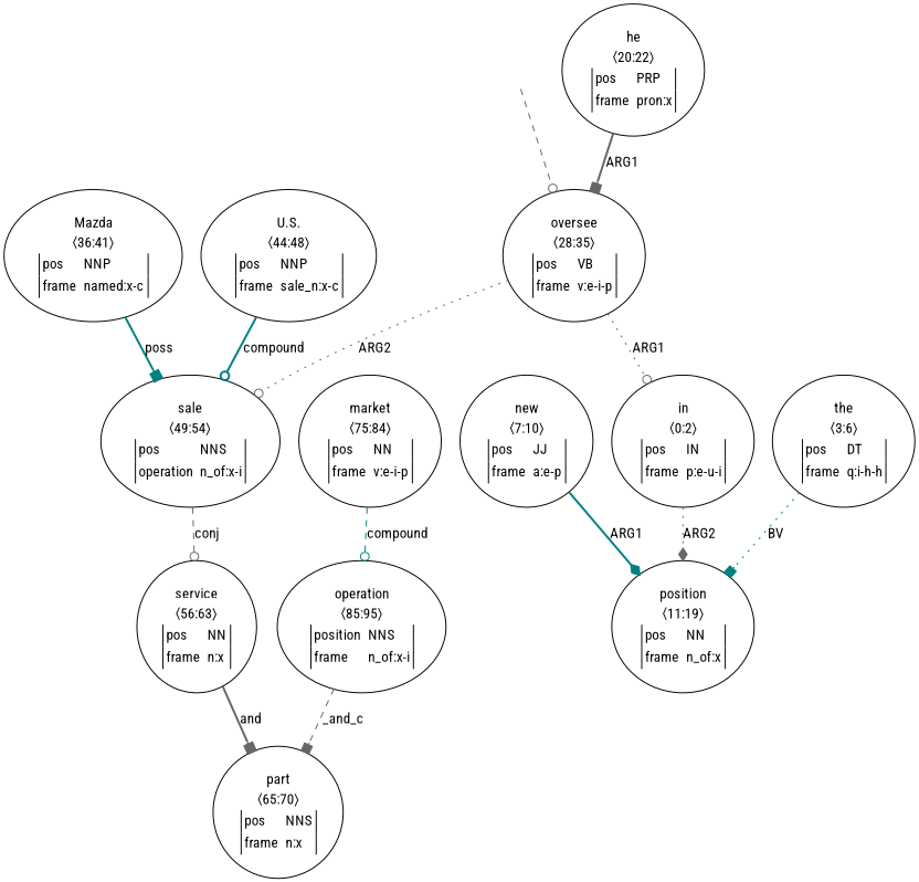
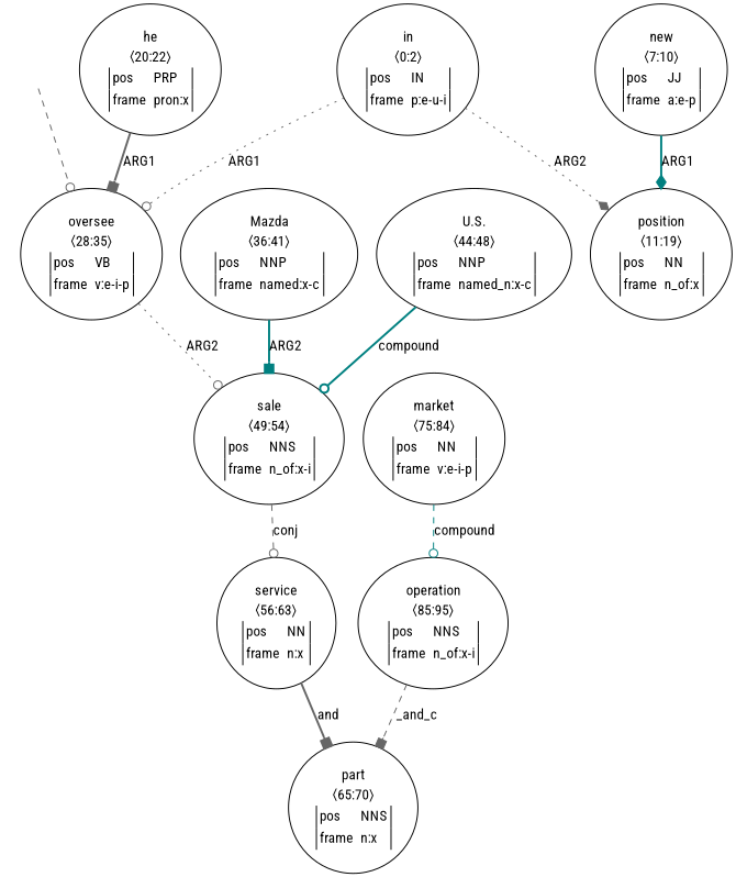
  digraph {
    fontname="Roboto Condensed"
    node [fontname="Roboto Condensed"]
    edge [arrowhead=odot color=gray40 fontname="Roboto Condensed" style=bold]
    top [style=invis]
    n2 [label=<<table align="center" border="0" cellspacing="0"><tr><td colspan="2">oversee</td></tr><tr><td colspan="2">〈28:35〉</td></tr><tr><td sides="l" border="1" align="left">pos</td><td sides="r" border="1" align="left">VB</td></tr><tr><td sides="l" border="1" align="left">frame</td><td sides="r" border="1" align="left">v:e-i-p</td></tr></table>>]
-   n3 [label=<<table align="center" border="0" cellspacing="0"><tr><td colspan="2">sale</td></tr><tr><td colspan="2">〈49:54〉</td></tr><tr><td sides="l" border="1" align="left">pos</td><td sides="r" border="1" align="left">NNS</td></tr><tr><td sides="l" border="1" align="left">operation</td><td sides="r" border="1" align="left">n_of:x-i</td></tr></table>>]
+   n3 [label=<<table align="center" border="0" cellspacing="0"><tr><td colspan="2">sale</td></tr><tr><td colspan="2">〈49:54〉</td></tr><tr><td sides="l" border="1" align="left">pos</td><td sides="r" border="1" align="left">NNS</td></tr><tr><td sides="l" border="1" align="left">frame</td><td sides="r" border="1" align="left">n_of:x-i</td></tr></table>>]
    n4 [label=<<table align="center" border="0" cellspacing="0"><tr><td colspan="2">he</td></tr><tr><td colspan="2">〈20:22〉</td></tr><tr><td sides="l" border="1" align="left">pos</td><td sides="r" border="1" align="left">PRP</td></tr><tr><td sides="l" border="1" align="left">frame</td><td sides="r" border="1" align="left">pron:x</td></tr></table>>]
    n5 [label=<<table align="center" border="0" cellspacing="0"><tr><td colspan="2">service</td></tr><tr><td colspan="2">〈56:63〉</td></tr><tr><td sides="l" border="1" align="left">pos</td><td sides="r" border="1" align="left">NN</td></tr><tr><td sides="l" border="1" align="left">frame</td><td sides="r" border="1" align="left">n:x</td></tr></table>>]
    n6 [label=<<table align="center" border="0" cellspacing="0"><tr><td colspan="2">in</td></tr><tr><td colspan="2">〈0:2〉</td></tr><tr><td sides="l" border="1" align="left">pos</td><td sides="r" border="1" align="left">IN</td></tr><tr><td sides="l" border="1" align="left">frame</td><td sides="r" border="1" align="left">p:e-u-i</td></tr></table>>]
    n7 [label=<<table align="center" border="0" cellspacing="0"><tr><td colspan="2">position</td></tr><tr><td colspan="2">〈11:19〉</td></tr><tr><td sides="l" border="1" align="left">pos</td><td sides="r" border="1" align="left">NN</td></tr><tr><td sides="l" border="1" align="left">frame</td><td sides="r" border="1" align="left">n_of:x</td></tr></table>>]
-   n8 [label=<<table align="center" border="0" cellspacing="0"><tr><td colspan="2">the</td></tr><tr><td colspan="2">〈3:6〉</td></tr><tr><td sides="l" border="1" align="left">pos</td><td sides="r" border="1" align="left">DT</td></tr><tr><td sides="l" border="1" align="left">frame</td><td sides="r" border="1" align="left">q:i-h-h</td></tr></table>>]
    n9 [label=<<table align="center" border="0" cellspacing="0"><tr><td colspan="2">new</td></tr><tr><td colspan="2">〈7:10〉</td></tr><tr><td sides="l" border="1" align="left">pos</td><td sides="r" border="1" align="left">JJ</td></tr><tr><td sides="l" border="1" align="left">frame</td><td sides="r" border="1" align="left">a:e-p</td></tr></table>>]
    n10 [label=<<table align="center" border="0" cellspacing="0"><tr><td colspan="2">Mazda</td></tr><tr><td colspan="2">〈36:41〉</td></tr><tr><td sides="l" border="1" align="left">pos</td><td sides="r" border="1" align="left">NNP</td></tr><tr><td sides="l" border="1" align="left">frame</td><td sides="r" border="1" align="left">named:x-c</td></tr></table>>]
-   n11 [label=<<table align="center" border="0" cellspacing="0"><tr><td colspan="2">U.S.</td></tr><tr><td colspan="2">〈44:48〉</td></tr><tr><td sides="l" border="1" align="left">pos</td><td sides="r" border="1" align="left">NNP</td></tr><tr><td sides="l" border="1" align="left">frame</td><td sides="r" border="1" align="left">sale_n:x-c</td></tr></table>>]
+   n11 [label=<<table align="center" border="0" cellspacing="0"><tr><td colspan="2">U.S.</td></tr><tr><td colspan="2">〈44:48〉</td></tr><tr><td sides="l" border="1" align="left">pos</td><td sides="r" border="1" align="left">NNP</td></tr><tr><td sides="l" border="1" align="left">frame</td><td sides="r" border="1" align="left">named_n:x-c</td></tr></table>>]
    n12 [label=<<table align="center" border="0" cellspacing="0"><tr><td colspan="2">part</td></tr><tr><td colspan="2">〈65:70〉</td></tr><tr><td sides="l" border="1" align="left">pos</td><td sides="r" border="1" align="left">NNS</td></tr><tr><td sides="l" border="1" align="left">frame</td><td sides="r" border="1" align="left">n:x</td></tr></table>>]
-   n13 [label=<<table align="center" border="0" cellspacing="0"><tr><td colspan="2">operation</td></tr><tr><td colspan="2">〈85:95〉</td></tr><tr><td sides="l" border="1" align="left">position</td><td sides="r" border="1" align="left">NNS</td></tr><tr><td sides="l" border="1" align="left">frame</td><td sides="r" border="1" align="left">n_of:x-i</td></tr></table>>]
+   n13 [label=<<table align="center" border="0" cellspacing="0"><tr><td colspan="2">operation</td></tr><tr><td colspan="2">〈85:95〉</td></tr><tr><td sides="l" border="1" align="left">pos</td><td sides="r" border="1" align="left">NNS</td></tr><tr><td sides="l" border="1" align="left">frame</td><td sides="r" border="1" align="left">n_of:x-i</td></tr></table>>]
    n14 [label=<<table align="center" border="0" cellspacing="0"><tr><td colspan="2">market</td></tr><tr><td colspan="2">〈75:84〉</td></tr><tr><td sides="l" border="1" align="left">pos</td><td sides="r" border="1" align="left">NN</td></tr><tr><td sides="l" border="1" align="left">frame</td><td sides="r" border="1" align="left">v:e-i-p</td></tr></table>>]
    top -> n2 [style=dashed]
    n2 -> n3 [label=ARG2 style=dotted]
    n3 -> n5 [label=conj style=dashed]
    n4 -> n2 [arrowhead=box label=ARG1]
    n5 -> n12 [arrowhead=box label=and]
-   n2 -> n6 [label=ARG1 style=dotted]
+   n6 -> n2 [label=ARG1 style=dotted]
    n6 -> n7 [arrowhead=diamond label=ARG2 style=dotted]
-   n8 -> n7 [arrowhead=box color=teal label=BV style=dotted]
    n9 -> n7 [arrowhead=diamond color=teal label=ARG1]
-   n10 -> n3 [arrowhead=box color=teal label=poss]
+   n10 -> n3 [arrowhead=box color=teal label=ARG2]
    n11 -> n3 [color=teal label=compound]
    n13 -> n12 [arrowhead=box label=_and_c style=dashed]
    n14 -> n13 [color=teal label=compound style=dashed]
  }
